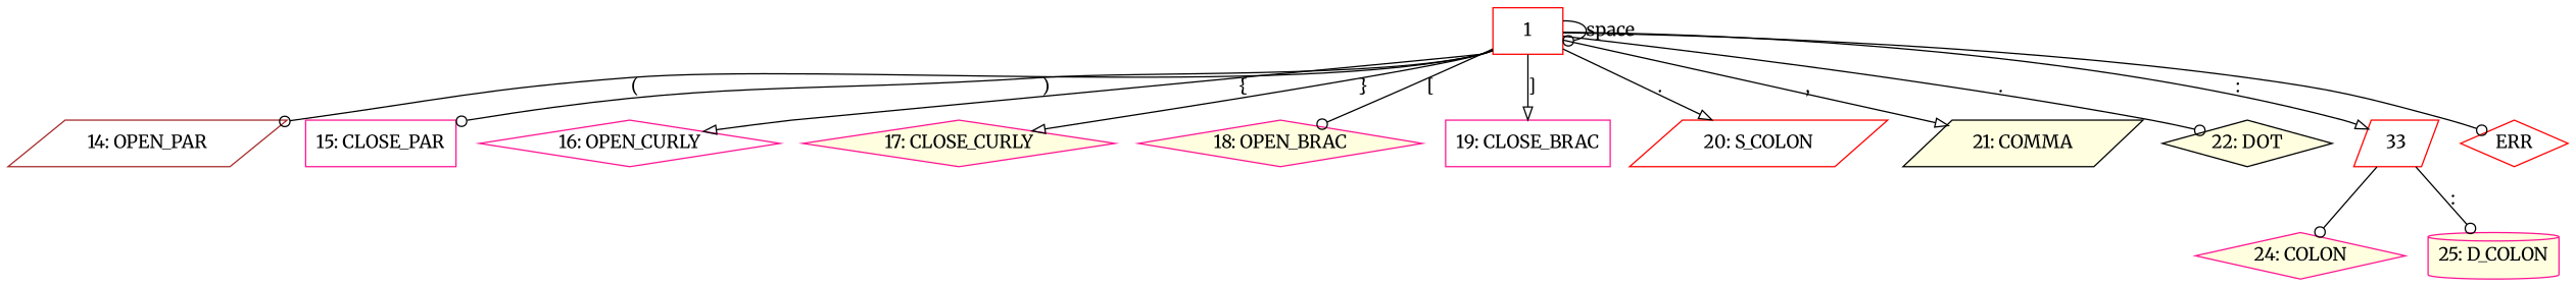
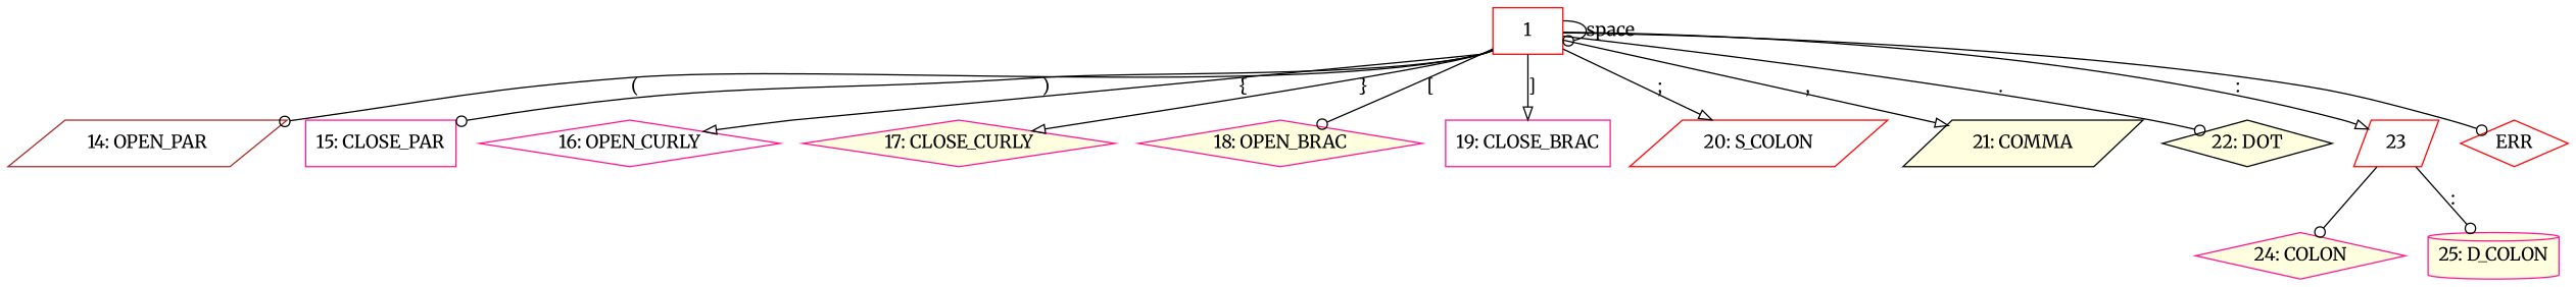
  digraph {
    fontname=Merriweather
    node [color=deeppink fillcolor=white fontname=Merriweather shape=diamond style=filled]
    edge [arrowhead=odot fontname=Merriweather]
    "" [color=red shape=none]
    1 [color=red shape=box]
    n3 [color=brown label="14: OPEN_PAR" shape=parallelogram]
    n4 [label="15: CLOSE_PAR" shape=box]
    n5 [label="16: OPEN_CURLY"]
    n6 [fillcolor=lightyellow label="17: CLOSE_CURLY"]
    n7 [fillcolor=lightyellow label="18: OPEN_BRAC"]
    n8 [label="19: CLOSE_BRAC" shape=box]
    n9 [color=red label="20: S_COLON" shape=parallelogram]
    n10 [color=black fillcolor=lightyellow label="21: COMMA" shape=parallelogram]
    n11 [color=black fillcolor=lightyellow label="22: DOT"]
-   23 [color=red shape=parallelogram label=33]
+   23 [color=red shape=parallelogram]
    n13 [color=red label=ERR]
    n14 [fillcolor=lightyellow label="24: COLON"]
    n15 [fillcolor=lightyellow label="25: D_COLON" shape=cylinder]
    1 -> 1 [label=space]
    1 -> n3 [label="("]
    1 -> n4 [label=")"]
    1 -> n5 [arrowhead=onormal label="{"]
    1 -> n6 [arrowhead=onormal label="}"]
    1 -> n7 [label="["]
    1 -> n8 [arrowhead=onormal label="]"]
-   1 -> n9 [arrowhead=onormal label="."]
+   1 -> n9 [arrowhead=onormal label=";"]
    1 -> n10 [arrowhead=onormal label=","]
    1 -> n11 [label="."]
    1 -> 23 [arrowhead=onormal label=":"]
    1 -> n13
    23 -> n14
    23 -> n15 [label=":"]
  }
